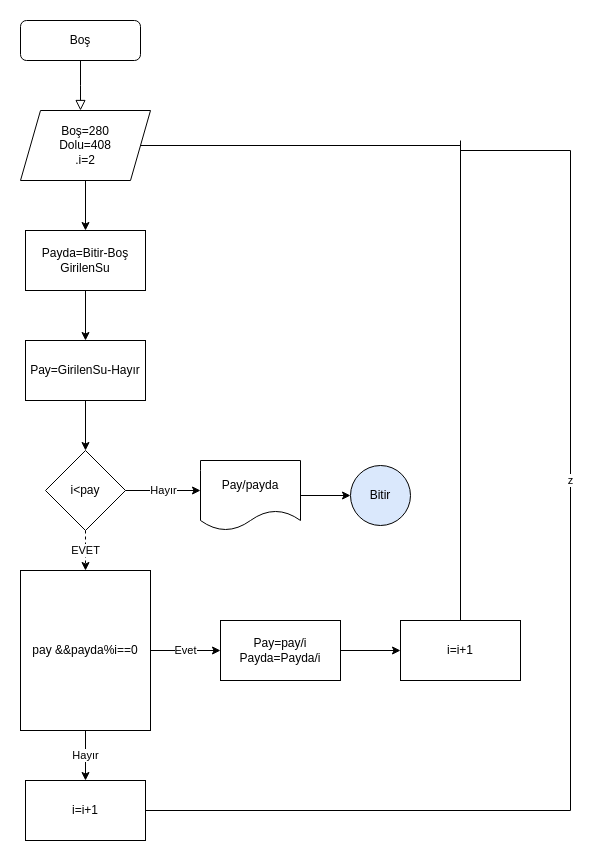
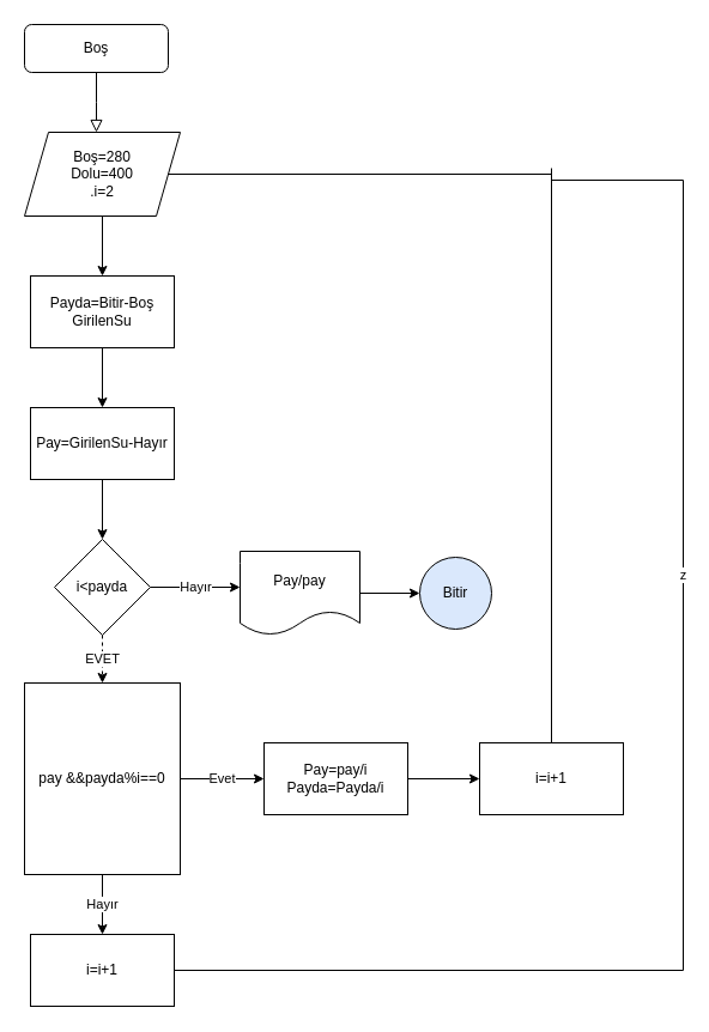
  <mxCell id="0" />
  <mxCell id="1" parent="0" />
  <mxCell id="2" value="" style="rounded=0;html=1;jettySize=auto;orthogonalLoop=1;fontSize=11;endArrow=block;endFill=0;endSize=8;strokeWidth=1;shadow=0;labelBackgroundColor=none;edgeStyle=orthogonalEdgeStyle;" parent="1" source="3" edge="1"><mxGeometry relative="1" as="geometry"><mxPoint x="80" y="110" as="targetPoint" /></mxGeometry></mxCell>
  <mxCell id="3" value="Boş" style="rounded=1;whiteSpace=wrap;html=1;fontSize=12;glass=0;strokeWidth=1;shadow=0;" parent="1" vertex="1"><mxGeometry x="20" y="20" width="120" height="40" as="geometry" /></mxCell>
- <mxCell id="4" value="Boş=280&lt;br&gt;Dolu=408&lt;br&gt;.i=2" style="shape=parallelogram;perimeter=parallelogramPerimeter;whiteSpace=wrap;html=1;fixedSize=1;" vertex="1" parent="1"><mxGeometry x="20" y="110" width="130" height="70" as="geometry" /></mxCell>
+ <mxCell id="4" value="Boş=280&lt;br&gt;Dolu=400&lt;br&gt;.i=2" style="shape=parallelogram;perimeter=parallelogramPerimeter;whiteSpace=wrap;html=1;fixedSize=1;" vertex="1" parent="1"><mxGeometry x="20" y="110" width="130" height="70" as="geometry" /></mxCell>
  <mxCell id="5" value="" style="endArrow=classic;html=1;exitX=0.5;exitY=1;exitDx=0;exitDy=0;" edge="1" parent="1" source="4"><mxGeometry width="50" height="50" relative="1" as="geometry"><mxPoint x="70" y="230" as="sourcePoint" /><mxPoint x="85" y="230" as="targetPoint" /></mxGeometry></mxCell>
  <mxCell id="6" value="Payda=Bitir-Boş&lt;br&gt;GirilenSu&lt;br&gt;" style="rounded=0;whiteSpace=wrap;html=1;" vertex="1" parent="1"><mxGeometry x="25" y="230" width="120" height="60" as="geometry" /></mxCell>
  <mxCell id="7" value="" style="endArrow=classic;html=1;exitX=0.5;exitY=1;exitDx=0;exitDy=0;" edge="1" parent="1" source="6"><mxGeometry width="50" height="50" relative="1" as="geometry"><mxPoint x="100" y="400" as="sourcePoint" /><mxPoint x="85" y="340" as="targetPoint" /></mxGeometry></mxCell>
  <mxCell id="8" value="Pay=GirilenSu-Hayır" style="rounded=0;whiteSpace=wrap;html=1;" vertex="1" parent="1"><mxGeometry x="25" y="340" width="120" height="60" as="geometry" /></mxCell>
  <mxCell id="9" value="" style="endArrow=classic;html=1;exitX=0.5;exitY=1;exitDx=0;exitDy=0;" edge="1" parent="1" source="8"><mxGeometry width="50" height="50" relative="1" as="geometry"><mxPoint x="170" y="540" as="sourcePoint" /><mxPoint x="85" y="450" as="targetPoint" /></mxGeometry></mxCell>
- <mxCell id="10" value="i&amp;lt;pay" style="rhombus;whiteSpace=wrap;html=1;" vertex="1" parent="1"><mxGeometry x="45" y="450" width="80" height="80" as="geometry" /></mxCell>
+ <mxCell id="10" value="i&amp;lt;payda" style="rhombus;whiteSpace=wrap;html=1;" vertex="1" parent="1"><mxGeometry x="45" y="450" width="80" height="80" as="geometry" /></mxCell>
  <mxCell id="11" value="pay &amp;amp;&amp;amp;payda%i==0" style="whiteSpace=wrap;html=1;rounded=0;" vertex="1" parent="1"><mxGeometry x="20" y="570" width="130" height="160" as="geometry" /></mxCell>
  <mxCell id="12" value="EVET" style="endArrow=classic;html=1;exitX=0.5;exitY=1;exitDx=0;exitDy=0;entryX=0.5;entryY=0;entryDx=0;entryDy=0;dashed=1;" edge="1" parent="1" source="10" target="11"><mxGeometry width="50" height="50" relative="1" as="geometry"><mxPoint x="60" y="570" as="sourcePoint" /><mxPoint x="150" y="550" as="targetPoint" /></mxGeometry></mxCell>
  <mxCell id="13" value="Evet" style="endArrow=classic;html=1;exitX=1;exitY=0.5;exitDx=0;exitDy=0;" edge="1" parent="1" source="11"><mxGeometry width="50" height="50" relative="1" as="geometry"><mxPoint x="180" y="680" as="sourcePoint" /><mxPoint x="220" y="650" as="targetPoint" /></mxGeometry></mxCell>
  <mxCell id="14" value="Pay=pay/i&lt;br&gt;Payda=Payda/i" style="rounded=0;whiteSpace=wrap;html=1;" vertex="1" parent="1"><mxGeometry x="220" y="620" width="120" height="60" as="geometry" /></mxCell>
  <mxCell id="15" value="" style="endArrow=classic;html=1;exitX=1;exitY=0.5;exitDx=0;exitDy=0;" edge="1" parent="1" source="14"><mxGeometry width="50" height="50" relative="1" as="geometry"><mxPoint x="370" y="680" as="sourcePoint" /><mxPoint x="400" y="650" as="targetPoint" /></mxGeometry></mxCell>
  <mxCell id="16" value="i=i+1" style="rounded=0;whiteSpace=wrap;html=1;" vertex="1" parent="1"><mxGeometry x="400" y="620" width="120" height="60" as="geometry" /></mxCell>
  <mxCell id="17" value="" style="endArrow=none;html=1;exitX=0.5;exitY=0;exitDx=0;exitDy=0;" edge="1" parent="1" source="16"><mxGeometry width="50" height="50" relative="1" as="geometry"><mxPoint x="430" y="620" as="sourcePoint" /><mxPoint x="460" y="140" as="targetPoint" /></mxGeometry></mxCell>
  <mxCell id="18" value="" style="endArrow=none;html=1;exitX=1;exitY=0.5;exitDx=0;exitDy=0;" edge="1" parent="1" source="4"><mxGeometry width="50" height="50" relative="1" as="geometry"><mxPoint x="440" y="160" as="sourcePoint" /><mxPoint x="460" y="145" as="targetPoint" /></mxGeometry></mxCell>
  <mxCell id="19" value="Hayır" style="endArrow=classic;html=1;exitX=0.5;exitY=1;exitDx=0;exitDy=0;" edge="1" parent="1" source="11"><mxGeometry width="50" height="50" relative="1" as="geometry"><mxPoint x="70" y="830" as="sourcePoint" /><mxPoint x="85" y="780" as="targetPoint" /></mxGeometry></mxCell>
  <mxCell id="20" value="i=i+1" style="rounded=0;whiteSpace=wrap;html=1;" vertex="1" parent="1"><mxGeometry x="25" y="780" width="120" height="60" as="geometry" /></mxCell>
  <mxCell id="21" value="" style="endArrow=none;html=1;exitX=1;exitY=0.5;exitDx=0;exitDy=0;" edge="1" parent="1" source="20"><mxGeometry width="50" height="50" relative="1" as="geometry"><mxPoint x="210" y="840" as="sourcePoint" /><mxPoint x="570" y="810" as="targetPoint" /></mxGeometry></mxCell>
  <mxCell id="22" value="z" style="endArrow=none;html=1;" edge="1" parent="1"><mxGeometry width="50" height="50" relative="1" as="geometry"><mxPoint x="570" y="810" as="sourcePoint" /><mxPoint x="570" y="150" as="targetPoint" /></mxGeometry></mxCell>
  <mxCell id="23" value="" style="endArrow=none;html=1;" edge="1" parent="1"><mxGeometry width="50" height="50" relative="1" as="geometry"><mxPoint x="460" y="150" as="sourcePoint" /><mxPoint x="570" y="150" as="targetPoint" /></mxGeometry></mxCell>
  <mxCell id="24" value="Hayır" style="endArrow=classic;html=1;exitX=1;exitY=0.5;exitDx=0;exitDy=0;" edge="1" parent="1" source="10"><mxGeometry width="50" height="50" relative="1" as="geometry"><mxPoint x="130" y="510" as="sourcePoint" /><mxPoint x="200" y="490" as="targetPoint" /></mxGeometry></mxCell>
- <mxCell id="25" value="Pay/payda" style="shape=document;whiteSpace=wrap;html=1;boundedLbl=1;size=0.286;" vertex="1" parent="1"><mxGeometry x="200" y="460" width="100" height="70" as="geometry" /></mxCell>
+ <mxCell id="25" value="Pay/pay" style="shape=document;whiteSpace=wrap;html=1;boundedLbl=1;size=0.286;" vertex="1" parent="1"><mxGeometry x="200" y="460" width="100" height="70" as="geometry" /></mxCell>
  <mxCell id="26" value="" style="endArrow=classic;html=1;exitX=1;exitY=0.5;exitDx=0;exitDy=0;" edge="1" parent="1" source="25"><mxGeometry width="50" height="50" relative="1" as="geometry"><mxPoint x="310" y="490" as="sourcePoint" /><mxPoint x="350" y="495" as="targetPoint" /></mxGeometry></mxCell>
  <mxCell id="27" value="Bitir" style="ellipse;whiteSpace=wrap;html=1;aspect=fixed;fillColor=#dae8fc;" vertex="1" parent="1"><mxGeometry x="350" y="465" width="60" height="60" as="geometry" /></mxCell>
